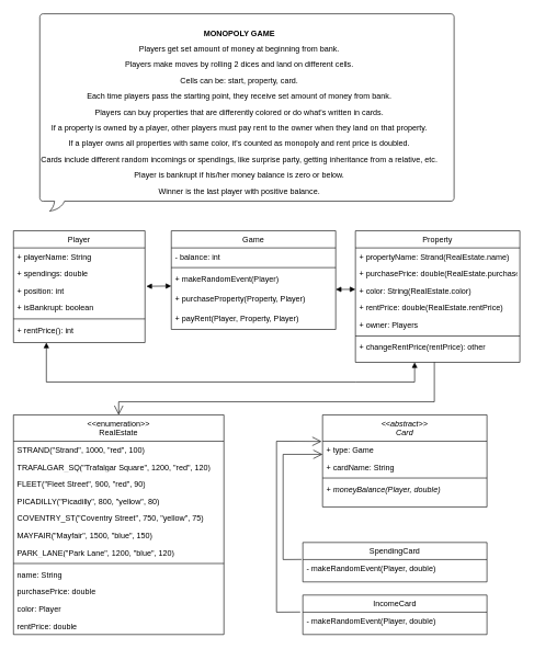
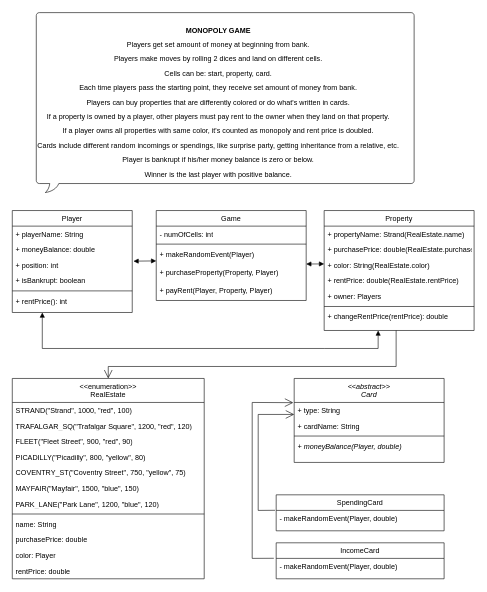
  <mxCell id="0" />
  <mxCell id="1" parent="0" />
  <mxCell id="2" value="Player" style="swimlane;fontStyle=0;align=center;verticalAlign=top;childLayout=stackLayout;horizontal=1;startSize=26;horizontalStack=0;resizeParent=1;resizeLast=0;collapsible=1;marginBottom=0;rounded=0;shadow=0;strokeWidth=1;" parent="1" vertex="1"><mxGeometry x="20" y="350" width="200" height="170" as="geometry"><mxRectangle x="220" y="120" width="160" height="26" as="alternateBounds" /></mxGeometry></mxCell>
  <mxCell id="3" value="+ playerName: String" style="text;align=left;verticalAlign=top;spacingLeft=4;spacingRight=4;overflow=hidden;rotatable=0;points=[[0,0.5],[1,0.5]];portConstraint=eastwest;" parent="2" vertex="1"><mxGeometry y="26" width="200" height="26" as="geometry" /></mxCell>
- <mxCell id="4" value="+ spendings: double" style="text;align=left;verticalAlign=top;spacingLeft=4;spacingRight=4;overflow=hidden;rotatable=0;points=[[0,0.5],[1,0.5]];portConstraint=eastwest;rounded=0;shadow=0;html=0;" parent="2" vertex="1"><mxGeometry y="52" width="200" height="26" as="geometry" /></mxCell>
+ <mxCell id="4" value="+ moneyBalance: double" style="text;align=left;verticalAlign=top;spacingLeft=4;spacingRight=4;overflow=hidden;rotatable=0;points=[[0,0.5],[1,0.5]];portConstraint=eastwest;rounded=0;shadow=0;html=0;" parent="2" vertex="1"><mxGeometry y="52" width="200" height="26" as="geometry" /></mxCell>
  <mxCell id="5" value="+ position: int" style="text;align=left;verticalAlign=top;spacingLeft=4;spacingRight=4;overflow=hidden;rotatable=0;points=[[0,0.5],[1,0.5]];portConstraint=eastwest;rounded=0;shadow=0;html=0;" parent="2" vertex="1"><mxGeometry y="78" width="200" height="26" as="geometry" /></mxCell>
  <mxCell id="6" value="+ isBankrupt: boolean" style="text;align=left;verticalAlign=top;spacingLeft=4;spacingRight=4;overflow=hidden;rotatable=0;points=[[0,0.5],[1,0.5]];portConstraint=eastwest;" parent="2" vertex="1"><mxGeometry y="104" width="200" height="26" as="geometry" /></mxCell>
  <mxCell id="7" value="" style="line;html=1;strokeWidth=1;align=left;verticalAlign=middle;spacingTop=-1;spacingLeft=3;spacingRight=3;rotatable=0;labelPosition=right;points=[];portConstraint=eastwest;" parent="2" vertex="1"><mxGeometry y="130" width="200" height="8" as="geometry" /></mxCell>
  <mxCell id="8" style="edgeStyle=orthogonalEdgeStyle;rounded=0;orthogonalLoop=1;jettySize=auto;html=1;exitX=1;exitY=0.5;exitDx=0;exitDy=0;" parent="2" source="3" target="3" edge="1"><mxGeometry relative="1" as="geometry" /></mxCell>
  <mxCell id="9" value="+ rentPrice(): int" style="text;strokeColor=none;fillColor=none;align=left;verticalAlign=top;spacingLeft=4;spacingRight=4;overflow=hidden;rotatable=0;points=[[0,0.5],[1,0.5]];portConstraint=eastwest;whiteSpace=wrap;html=1;" parent="2" vertex="1"><mxGeometry y="138" width="200" height="26" as="geometry" /></mxCell>
  <mxCell id="10" value="&lt;&lt;abstract&gt;&gt;&#10;Card" style="swimlane;fontStyle=2;align=center;verticalAlign=top;childLayout=stackLayout;horizontal=1;startSize=40;horizontalStack=0;resizeParent=1;resizeLast=0;collapsible=1;marginBottom=0;rounded=0;shadow=0;strokeWidth=1;" parent="1" vertex="1"><mxGeometry x="490" y="630" width="250" height="140" as="geometry"><mxRectangle x="340" y="380" width="170" height="26" as="alternateBounds" /></mxGeometry></mxCell>
- <mxCell id="11" value="+ type: Game" style="text;align=left;verticalAlign=top;spacingLeft=4;spacingRight=4;overflow=hidden;rotatable=0;points=[[0,0.5],[1,0.5]];portConstraint=eastwest;" parent="10" vertex="1"><mxGeometry y="40" width="250" height="26" as="geometry" /></mxCell>
+ <mxCell id="11" value="+ type: String" style="text;align=left;verticalAlign=top;spacingLeft=4;spacingRight=4;overflow=hidden;rotatable=0;points=[[0,0.5],[1,0.5]];portConstraint=eastwest;" parent="10" vertex="1"><mxGeometry y="40" width="250" height="26" as="geometry" /></mxCell>
  <mxCell id="12" value="+ cardName: String" style="text;align=left;verticalAlign=top;spacingLeft=4;spacingRight=4;overflow=hidden;rotatable=0;points=[[0,0.5],[1,0.5]];portConstraint=eastwest;" parent="10" vertex="1"><mxGeometry y="66" width="250" height="26" as="geometry" /></mxCell>
  <mxCell id="13" value="" style="line;html=1;strokeWidth=1;align=left;verticalAlign=middle;spacingTop=-1;spacingLeft=3;spacingRight=3;rotatable=0;labelPosition=right;points=[];portConstraint=eastwest;" parent="10" vertex="1"><mxGeometry y="92" width="250" height="8" as="geometry" /></mxCell>
  <mxCell id="14" value="+ moneyBalance(Player, double)" style="text;align=left;verticalAlign=top;spacingLeft=4;spacingRight=4;overflow=hidden;rotatable=0;points=[[0,0.5],[1,0.5]];portConstraint=eastwest;fontStyle=2" parent="10" vertex="1"><mxGeometry y="100" width="250" height="26" as="geometry" /></mxCell>
  <mxCell id="15" value="Property" style="swimlane;fontStyle=0;align=center;verticalAlign=top;childLayout=stackLayout;horizontal=1;startSize=26;horizontalStack=0;resizeParent=1;resizeLast=0;collapsible=1;marginBottom=0;rounded=0;shadow=0;strokeWidth=1;" parent="1" vertex="1"><mxGeometry x="540" y="350" width="250" height="200" as="geometry"><mxRectangle x="550" y="140" width="160" height="26" as="alternateBounds" /></mxGeometry></mxCell>
  <mxCell id="16" value="+ propertyName: Strand(RealEstate.name)" style="text;align=left;verticalAlign=top;spacingLeft=4;spacingRight=4;overflow=hidden;rotatable=0;points=[[0,0.5],[1,0.5]];portConstraint=eastwest;rounded=0;shadow=0;html=0;" parent="15" vertex="1"><mxGeometry y="26" width="250" height="26" as="geometry" /></mxCell>
  <mxCell id="17" value="+ purchasePrice: double(RealEstate.purchasePrice)" style="text;align=left;verticalAlign=top;spacingLeft=4;spacingRight=4;overflow=hidden;rotatable=0;points=[[0,0.5],[1,0.5]];portConstraint=eastwest;" parent="15" vertex="1"><mxGeometry y="52" width="250" height="26" as="geometry" /></mxCell>
  <mxCell id="18" value="+ color: String(RealEstate.color)" style="text;align=left;verticalAlign=top;spacingLeft=4;spacingRight=4;overflow=hidden;rotatable=0;points=[[0,0.5],[1,0.5]];portConstraint=eastwest;rounded=0;shadow=0;html=0;" parent="15" vertex="1"><mxGeometry y="78" width="250" height="26" as="geometry" /></mxCell>
  <mxCell id="19" value="+ rentPrice: double(RealEstate.rentPrice)" style="text;align=left;verticalAlign=top;spacingLeft=4;spacingRight=4;overflow=hidden;rotatable=0;points=[[0,0.5],[1,0.5]];portConstraint=eastwest;rounded=0;shadow=0;html=0;" parent="15" vertex="1"><mxGeometry y="104" width="250" height="26" as="geometry" /></mxCell>
  <mxCell id="20" value="+ owner: Players" style="text;align=left;verticalAlign=top;spacingLeft=4;spacingRight=4;overflow=hidden;rotatable=0;points=[[0,0.5],[1,0.5]];portConstraint=eastwest;rounded=0;shadow=0;html=0;" parent="15" vertex="1"><mxGeometry y="130" width="250" height="26" as="geometry" /></mxCell>
  <mxCell id="21" value="" style="line;html=1;strokeWidth=1;align=left;verticalAlign=middle;spacingTop=-1;spacingLeft=3;spacingRight=3;rotatable=0;labelPosition=right;points=[];portConstraint=eastwest;" parent="15" vertex="1"><mxGeometry y="156" width="250" height="8" as="geometry" /></mxCell>
- <mxCell id="22" value="+ changeRentPrice(rentPrice): other" style="text;align=left;verticalAlign=top;spacingLeft=4;spacingRight=4;overflow=hidden;rotatable=0;points=[[0,0.5],[1,0.5]];portConstraint=eastwest;" parent="15" vertex="1"><mxGeometry y="164" width="250" height="26" as="geometry" /></mxCell>
+ <mxCell id="22" value="+ changeRentPrice(rentPrice): double" style="text;align=left;verticalAlign=top;spacingLeft=4;spacingRight=4;overflow=hidden;rotatable=0;points=[[0,0.5],[1,0.5]];portConstraint=eastwest;" parent="15" vertex="1"><mxGeometry y="164" width="250" height="26" as="geometry" /></mxCell>
  <mxCell id="23" value="&lt;span style=&quot;font-weight: normal;&quot;&gt;Game&lt;/span&gt;" style="swimlane;fontStyle=1;align=center;verticalAlign=top;childLayout=stackLayout;horizontal=1;startSize=26;horizontalStack=0;resizeParent=1;resizeParentMax=0;resizeLast=0;collapsible=1;marginBottom=0;whiteSpace=wrap;html=1;" parent="1" vertex="1"><mxGeometry x="260" y="350" width="250" height="150" as="geometry" /></mxCell>
- <mxCell id="24" value="- balance: int" style="text;strokeColor=none;fillColor=none;align=left;verticalAlign=top;spacingLeft=4;spacingRight=4;overflow=hidden;rotatable=0;points=[[0,0.5],[1,0.5]];portConstraint=eastwest;whiteSpace=wrap;html=1;" parent="23" vertex="1"><mxGeometry y="26" width="250" height="26" as="geometry" /></mxCell>
+ <mxCell id="24" value="- numOfCells: int" style="text;strokeColor=none;fillColor=none;align=left;verticalAlign=top;spacingLeft=4;spacingRight=4;overflow=hidden;rotatable=0;points=[[0,0.5],[1,0.5]];portConstraint=eastwest;whiteSpace=wrap;html=1;" parent="23" vertex="1"><mxGeometry y="26" width="250" height="26" as="geometry" /></mxCell>
  <mxCell id="25" value="" style="line;strokeWidth=1;fillColor=none;align=left;verticalAlign=middle;spacingTop=-1;spacingLeft=3;spacingRight=3;rotatable=0;labelPosition=right;points=[];portConstraint=eastwest;strokeColor=inherit;" parent="23" vertex="1"><mxGeometry y="52" width="250" height="8" as="geometry" /></mxCell>
  <mxCell id="26" value="+ makeRandomEvent(Player)" style="text;strokeColor=none;fillColor=none;align=left;verticalAlign=top;spacingLeft=4;spacingRight=4;overflow=hidden;rotatable=0;points=[[0,0.5],[1,0.5]];portConstraint=eastwest;whiteSpace=wrap;html=1;" parent="23" vertex="1"><mxGeometry y="60" width="250" height="30" as="geometry" /></mxCell>
  <mxCell id="27" value="" style="endArrow=block;startArrow=block;endFill=1;startFill=1;html=1;rounded=0;exitX=1;exitY=-0.027;exitDx=0;exitDy=0;exitPerimeter=0;" edge="1" parent="23" source="28"><mxGeometry width="160" relative="1" as="geometry"><mxPoint x="120" y="89" as="sourcePoint" /><mxPoint x="280" y="89" as="targetPoint" /></mxGeometry></mxCell>
  <mxCell id="28" value="+ purchaseProperty(Property, Player)" style="text;strokeColor=none;fillColor=none;align=left;verticalAlign=top;spacingLeft=4;spacingRight=4;overflow=hidden;rotatable=0;points=[[0,0.5],[1,0.5]];portConstraint=eastwest;whiteSpace=wrap;html=1;" parent="23" vertex="1"><mxGeometry y="90" width="250" height="30" as="geometry" /></mxCell>
  <mxCell id="29" value="+ payRent(Player, Property, Player)" style="text;strokeColor=none;fillColor=none;align=left;verticalAlign=top;spacingLeft=4;spacingRight=4;overflow=hidden;rotatable=0;points=[[0,0.5],[1,0.5]];portConstraint=eastwest;whiteSpace=wrap;html=1;" parent="23" vertex="1"><mxGeometry y="120" width="250" height="30" as="geometry" /></mxCell>
  <mxCell id="30" value="&lt;span style=&quot;font-weight: normal;&quot;&gt;&amp;lt;&amp;lt;enumeration&amp;gt;&amp;gt;&lt;br&gt;RealEstate&lt;br&gt;&lt;/span&gt;" style="swimlane;fontStyle=1;align=center;verticalAlign=top;childLayout=stackLayout;horizontal=1;startSize=40;horizontalStack=0;resizeParent=1;resizeParentMax=0;resizeLast=0;collapsible=1;marginBottom=0;whiteSpace=wrap;html=1;" vertex="1" parent="1"><mxGeometry x="20" y="630" width="320" height="334" as="geometry" /></mxCell>
  <mxCell id="31" value="STRAND(&quot;Strand&quot;, 1000, &quot;red&quot;, 100)" style="text;strokeColor=none;fillColor=none;align=left;verticalAlign=top;spacingLeft=4;spacingRight=4;overflow=hidden;rotatable=0;points=[[0,0.5],[1,0.5]];portConstraint=eastwest;whiteSpace=wrap;html=1;" vertex="1" parent="30"><mxGeometry y="40" width="320" height="26" as="geometry" /></mxCell>
  <mxCell id="32" value="TRAFALGAR_SQ(&quot;Trafalgar Square&quot;, 1200, &quot;red&quot;, 120)" style="text;strokeColor=none;fillColor=none;align=left;verticalAlign=top;spacingLeft=4;spacingRight=4;overflow=hidden;rotatable=0;points=[[0,0.5],[1,0.5]];portConstraint=eastwest;whiteSpace=wrap;html=1;" vertex="1" parent="30"><mxGeometry y="66" width="320" height="26" as="geometry" /></mxCell>
  <mxCell id="33" value="FLEET(&quot;Fleet Street&quot;, 900, &quot;red&quot;, 90)" style="text;strokeColor=none;fillColor=none;align=left;verticalAlign=top;spacingLeft=4;spacingRight=4;overflow=hidden;rotatable=0;points=[[0,0.5],[1,0.5]];portConstraint=eastwest;whiteSpace=wrap;html=1;" vertex="1" parent="30"><mxGeometry y="92" width="320" height="26" as="geometry" /></mxCell>
  <mxCell id="34" value="PICADILLY(&quot;Picadilly&quot;, 800, &quot;yellow&quot;, 80)" style="text;strokeColor=none;fillColor=none;align=left;verticalAlign=top;spacingLeft=4;spacingRight=4;overflow=hidden;rotatable=0;points=[[0,0.5],[1,0.5]];portConstraint=eastwest;whiteSpace=wrap;html=1;" vertex="1" parent="30"><mxGeometry y="118" width="320" height="26" as="geometry" /></mxCell>
  <mxCell id="35" value="COVENTRY_ST(&quot;Coventry Street&quot;, 750, &quot;yellow&quot;, 75)" style="text;strokeColor=none;fillColor=none;align=left;verticalAlign=top;spacingLeft=4;spacingRight=4;overflow=hidden;rotatable=0;points=[[0,0.5],[1,0.5]];portConstraint=eastwest;whiteSpace=wrap;html=1;" vertex="1" parent="30"><mxGeometry y="144" width="320" height="26" as="geometry" /></mxCell>
  <mxCell id="36" value="MAYFAIR(&quot;Mayfair&quot;, 1500, &quot;blue&quot;, 150)&amp;nbsp;" style="text;strokeColor=none;fillColor=none;align=left;verticalAlign=top;spacingLeft=4;spacingRight=4;overflow=hidden;rotatable=0;points=[[0,0.5],[1,0.5]];portConstraint=eastwest;whiteSpace=wrap;html=1;" vertex="1" parent="30"><mxGeometry y="170" width="320" height="26" as="geometry" /></mxCell>
  <mxCell id="37" value="PARK_LANE(&quot;Park Lane&quot;, 1200, &quot;blue&quot;, 120)&amp;nbsp;" style="text;strokeColor=none;fillColor=none;align=left;verticalAlign=top;spacingLeft=4;spacingRight=4;overflow=hidden;rotatable=0;points=[[0,0.5],[1,0.5]];portConstraint=eastwest;whiteSpace=wrap;html=1;" vertex="1" parent="30"><mxGeometry y="196" width="320" height="26" as="geometry" /></mxCell>
  <mxCell id="38" value="" style="line;strokeWidth=1;fillColor=none;align=left;verticalAlign=middle;spacingTop=-1;spacingLeft=3;spacingRight=3;rotatable=0;labelPosition=right;points=[];portConstraint=eastwest;strokeColor=inherit;" vertex="1" parent="30"><mxGeometry y="222" width="320" height="8" as="geometry" /></mxCell>
  <mxCell id="39" value="name: String" style="text;strokeColor=none;fillColor=none;align=left;verticalAlign=top;spacingLeft=4;spacingRight=4;overflow=hidden;rotatable=0;points=[[0,0.5],[1,0.5]];portConstraint=eastwest;whiteSpace=wrap;html=1;" vertex="1" parent="30"><mxGeometry y="230" width="320" height="26" as="geometry" /></mxCell>
  <mxCell id="40" value="purchasePrice: double" style="text;strokeColor=none;fillColor=none;align=left;verticalAlign=top;spacingLeft=4;spacingRight=4;overflow=hidden;rotatable=0;points=[[0,0.5],[1,0.5]];portConstraint=eastwest;whiteSpace=wrap;html=1;" vertex="1" parent="30"><mxGeometry y="256" width="320" height="26" as="geometry" /></mxCell>
  <mxCell id="41" value="color: Player" style="text;strokeColor=none;fillColor=none;align=left;verticalAlign=top;spacingLeft=4;spacingRight=4;overflow=hidden;rotatable=0;points=[[0,0.5],[1,0.5]];portConstraint=eastwest;whiteSpace=wrap;html=1;" vertex="1" parent="30"><mxGeometry y="282" width="320" height="26" as="geometry" /></mxCell>
  <mxCell id="42" value="rentPrice: double" style="text;strokeColor=none;fillColor=none;align=left;verticalAlign=top;spacingLeft=4;spacingRight=4;overflow=hidden;rotatable=0;points=[[0,0.5],[1,0.5]];portConstraint=eastwest;whiteSpace=wrap;html=1;" vertex="1" parent="30"><mxGeometry y="308" width="320" height="26" as="geometry" /></mxCell>
  <mxCell id="43" value="SpendingCard" style="swimlane;fontStyle=0;align=center;verticalAlign=top;childLayout=stackLayout;horizontal=1;startSize=26;horizontalStack=0;resizeParent=1;resizeLast=0;collapsible=1;marginBottom=0;rounded=0;shadow=0;strokeWidth=1;" vertex="1" parent="1"><mxGeometry x="460" y="824" width="280" height="60" as="geometry"><mxRectangle x="130" y="380" width="160" height="26" as="alternateBounds" /></mxGeometry></mxCell>
  <mxCell id="44" value="- makeRandomEvent(Player, double)" style="text;align=left;verticalAlign=top;spacingLeft=4;spacingRight=4;overflow=hidden;rotatable=0;points=[[0,0.5],[1,0.5]];portConstraint=eastwest;" vertex="1" parent="43"><mxGeometry y="26" width="280" height="26" as="geometry" /></mxCell>
  <mxCell id="45" value="IncomeCard" style="swimlane;fontStyle=0;align=center;verticalAlign=top;childLayout=stackLayout;horizontal=1;startSize=26;horizontalStack=0;resizeParent=1;resizeLast=0;collapsible=1;marginBottom=0;rounded=0;shadow=0;strokeWidth=1;" vertex="1" parent="1"><mxGeometry x="460" y="904" width="280" height="60" as="geometry"><mxRectangle x="130" y="380" width="160" height="26" as="alternateBounds" /></mxGeometry></mxCell>
  <mxCell id="46" value="- makeRandomEvent(Player, double)" style="text;align=left;verticalAlign=top;spacingLeft=4;spacingRight=4;overflow=hidden;rotatable=0;points=[[0,0.5],[1,0.5]];portConstraint=eastwest;" vertex="1" parent="45"><mxGeometry y="26" width="280" height="26" as="geometry" /></mxCell>
  <mxCell id="47" value="" style="endArrow=open;endFill=1;endSize=12;html=1;rounded=0;exitX=-0.007;exitY=-0.007;exitDx=0;exitDy=0;entryX=0;entryY=0.769;entryDx=0;entryDy=0;entryPerimeter=0;exitPerimeter=0;" edge="1" parent="1" source="44" target="11"><mxGeometry width="160" relative="1" as="geometry"><mxPoint x="460" y="886" as="sourcePoint" /><mxPoint x="580" y="790" as="targetPoint" /><Array as="points"><mxPoint x="430" y="850" /><mxPoint x="430" y="690" /></Array></mxGeometry></mxCell>
  <mxCell id="48" value="" style="endArrow=open;endFill=1;endSize=12;html=1;rounded=0;exitX=-0.014;exitY=-0.007;exitDx=0;exitDy=0;entryX=-0.006;entryY=0.013;entryDx=0;entryDy=0;entryPerimeter=0;exitPerimeter=0;" edge="1" parent="1" source="46" target="11"><mxGeometry width="160" relative="1" as="geometry"><mxPoint x="460" y="964" as="sourcePoint" /><mxPoint x="580" y="768" as="targetPoint" /><Array as="points"><mxPoint x="420" y="930" /><mxPoint x="420" y="670" /></Array></mxGeometry></mxCell>
  <mxCell id="49" value="" style="endArrow=block;startArrow=block;endFill=1;startFill=1;html=1;rounded=0;exitX=0.25;exitY=1;exitDx=0;exitDy=0;" edge="1" parent="1" source="2"><mxGeometry width="160" relative="1" as="geometry"><mxPoint x="430" y="580" as="sourcePoint" /><mxPoint x="630" y="550" as="targetPoint" /><Array as="points"><mxPoint x="70" y="580" /><mxPoint x="540" y="580" /><mxPoint x="630" y="580" /></Array></mxGeometry></mxCell>
  <mxCell id="50" value="" style="endArrow=open;endFill=1;endSize=12;html=1;rounded=0;entryX=0.5;entryY=0;entryDx=0;entryDy=0;" edge="1" parent="1" target="30"><mxGeometry width="160" relative="1" as="geometry"><mxPoint x="660" y="550" as="sourcePoint" /><mxPoint x="489" y="601" as="targetPoint" /><Array as="points"><mxPoint x="660" y="610" /><mxPoint x="180" y="610" /></Array></mxGeometry></mxCell>
  <mxCell id="51" value="" style="endArrow=block;startArrow=block;endFill=1;startFill=1;html=1;rounded=0;exitX=1.01;exitY=0.246;exitDx=0;exitDy=0;exitPerimeter=0;" edge="1" parent="1" source="5"><mxGeometry width="160" relative="1" as="geometry"><mxPoint x="520" y="449" as="sourcePoint" /><mxPoint x="260" y="434" as="targetPoint" /></mxGeometry></mxCell>
  <mxCell id="52" value="&lt;p style=&quot;text-align: center; margin-bottom: 0cm; line-height: 100%;&quot; class=&quot;MsoNormal&quot;&gt;&lt;b&gt;MONOPOLY GAME&lt;/b&gt;&lt;/p&gt;&lt;p style=&quot;text-align: center; margin-bottom: 0cm; line-height: 100%;&quot; class=&quot;MsoNormal&quot;&gt;Players get set amount of money at&amp;nbsp;beginning from bank.&lt;/p&gt;&lt;p style=&quot;text-align: center; margin-bottom: 0cm; line-height: 100%;&quot; class=&quot;MsoNormal&quot;&gt;&lt;span lang=&quot;EN-US&quot;&gt;Players make moves by rolling 2&amp;nbsp;dices and land on different cells.&lt;/span&gt;&lt;/p&gt;&lt;p style=&quot;text-align: center; margin-bottom: 0cm; line-height: 100%;&quot; class=&quot;MsoNormal&quot;&gt;&lt;span lang=&quot;EN-US&quot;&gt;Cells can be: start, property, card.&lt;/span&gt;&lt;/p&gt;&lt;p style=&quot;text-align: center; margin-bottom: 0cm; line-height: 100%;&quot; class=&quot;MsoNormal&quot;&gt;&lt;span lang=&quot;EN-US&quot;&gt;&lt;/span&gt;&lt;/p&gt;&lt;p style=&quot;border-color: var(--border-color); text-align: center; margin-bottom: 0cm; line-height: 12px;&quot; class=&quot;MsoNormal&quot;&gt;Each time players pass the starting&amp;nbsp;point, they receive set amount of money from bank.&lt;/p&gt;&lt;p style=&quot;text-align: center; margin-bottom: 0cm; line-height: 100%;&quot; class=&quot;MsoNormal&quot;&gt;&lt;span lang=&quot;EN-US&quot;&gt;Players can buy properties that are&amp;nbsp;differently colored or do what's written in cards.&lt;/span&gt;&lt;/p&gt;&lt;p style=&quot;text-align: center; margin-bottom: 0cm; line-height: 100%;&quot; class=&quot;MsoNormal&quot;&gt;&lt;span style=&quot;background-color: initial;&quot;&gt;If a property is owned by a player,&amp;nbsp;other players must pay rent to the owner when they land on that property.&lt;/span&gt;&lt;br&gt;&lt;/p&gt;&lt;p style=&quot;text-align: center; margin-bottom: 0cm; line-height: 100%;&quot; class=&quot;MsoNormal&quot;&gt;&lt;span lang=&quot;EN-US&quot;&gt;If a player owns all properties with&amp;nbsp;same color, it's counted as monopoly and rent price is doubled.&lt;/span&gt;&lt;/p&gt;&lt;p style=&quot;text-align: center; margin-bottom: 0cm; line-height: 100%;&quot; class=&quot;MsoNormal&quot;&gt;&lt;span lang=&quot;EN-US&quot;&gt;Cards include different random&amp;nbsp;incomings or spendings, like surprise party, getting inheritance from a&amp;nbsp;relative, etc.&lt;/span&gt;&lt;/p&gt;&lt;p style=&quot;text-align: center; margin-bottom: 0cm; line-height: 100%;&quot; class=&quot;MsoNormal&quot;&gt;&lt;span lang=&quot;EN-US&quot;&gt;Player is bankrupt if his/her money&amp;nbsp;balance is zero or below.&lt;/span&gt;&lt;/p&gt;&lt;p style=&quot;text-align: center; margin-bottom: 0cm; line-height: 100%;&quot; class=&quot;MsoNormal&quot;&gt;&lt;span lang=&quot;EN-US&quot;&gt;Winner is the last player with&amp;nbsp;positive balance.&lt;/span&gt;&lt;/p&gt;" style="whiteSpace=wrap;html=1;shape=mxgraph.basic.roundRectCallout;dx=30;dy=15;size=5;boundedLbl=1;align=left;" vertex="1" parent="1"><mxGeometry x="60" y="20" width="630" height="300" as="geometry" /></mxCell>
